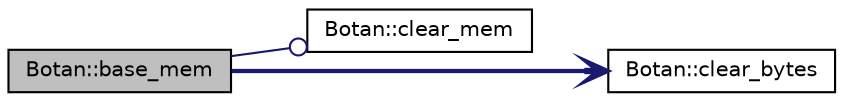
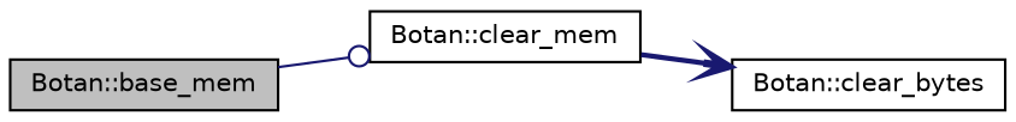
  digraph {
    rankdir=LR
    node [color=black fillcolor=white fontname=Helvetica fontsize=10 shape=record style=filled]
    edge [color=midnightblue fontname=Helvetica fontsize=10 labelfontname=Helvetica labelfontsize=10]
    n1 [fillcolor=grey75 fontcolor=black height=0.2 label="Botan::base_mem" width=0.4]
    n2 [height=0.2 label="Botan::clear_mem" width=0.4]
    n3 [height=0.2 label="Botan::clear_bytes" width=0.4]
    n1 -> n2 [arrowhead=odot style=solid]
-   n1 -> n3 [arrowhead=vee style=bold]
+   n2 -> n3 [arrowhead=vee style=bold]
  }
